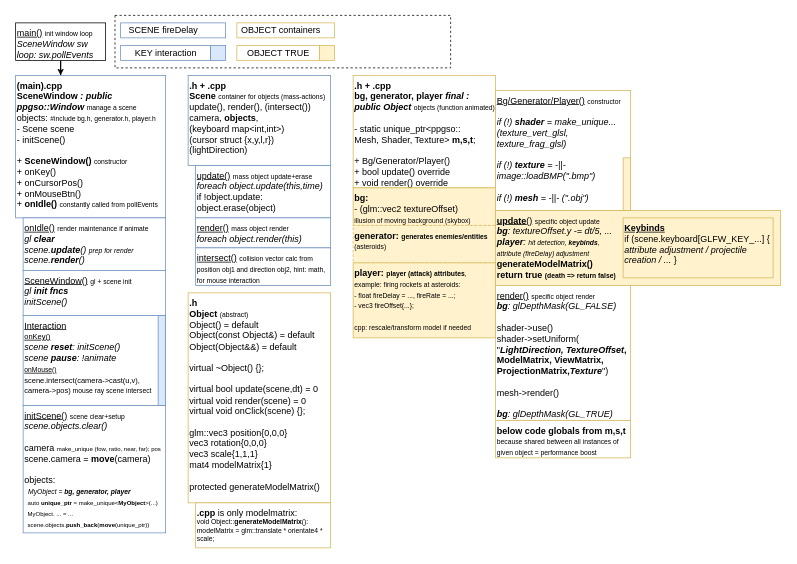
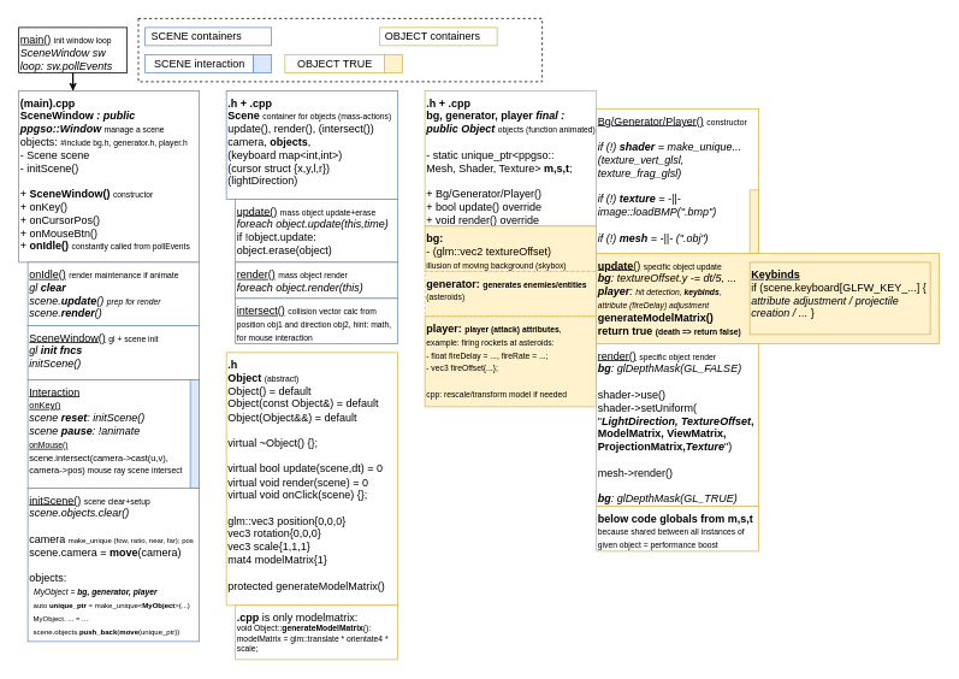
  <mxCell id="0" />
  <mxCell id="1" parent="0" />
  <mxCell id="2" value="" style="rounded=0;whiteSpace=wrap;html=1;fontStyle=0;align=left;verticalAlign=top;dashed=1;" vertex="1" parent="1"><mxGeometry x="152.5" width="447.5" height="70" as="geometry" y="20" /></mxCell>
  <mxCell id="3" style="edgeStyle=orthogonalEdgeStyle;rounded=0;orthogonalLoop=1;jettySize=auto;html=1;entryX=0.3;entryY=0;entryDx=0;entryDy=0;entryPerimeter=0;" parent="1" source="4" target="5" edge="1"><mxGeometry relative="1" as="geometry" /></mxCell>
  <mxCell id="4" value="&lt;u&gt;main()&lt;/u&gt;&amp;nbsp;&lt;font style=&quot;font-size: 9px&quot;&gt;init window loop&lt;/font&gt;&lt;br&gt;&lt;i&gt;SceneWindow sw&lt;br&gt;loop: sw.pollEvents&lt;/i&gt;" style="rounded=0;whiteSpace=wrap;html=1;fontStyle=0;align=left;verticalAlign=top;" parent="1" vertex="1"><mxGeometry x="20" y="30" width="120" height="50" as="geometry" /></mxCell>
  <mxCell id="5" value="&lt;b&gt;(main).cpp&lt;br&gt;SceneWindow &lt;i&gt;: public ppgso::Window&lt;/i&gt;&amp;nbsp;&lt;/b&gt;&lt;font style=&quot;font-size: 9px&quot;&gt;manage a scene&lt;br&gt;&lt;/font&gt;objects: &lt;font style=&quot;font-size: 9px&quot;&gt;#include bg.h, generator.h, player.h&lt;/font&gt;&lt;br&gt;- Scene scene&lt;br&gt;- initScene()&lt;br&gt;&lt;br&gt;+ &lt;b&gt;SceneWindow() &lt;/b&gt;&lt;font style=&quot;font-size: 9px&quot;&gt;constructor&lt;/font&gt;&lt;br&gt;+ onKey()&lt;br&gt;+ onCursorPos()&lt;br&gt;+ onMouseBtn()&lt;br&gt;+ &lt;b&gt;onIdle()&lt;/b&gt; &lt;font style=&quot;font-size: 9px&quot;&gt;constantly called from pollEvents&lt;/font&gt;" style="rounded=0;whiteSpace=wrap;html=1;align=left;verticalAlign=top;fillColor=#ffffff;strokeColor=#6c8ebf;" parent="1" vertex="1"><mxGeometry x="20" y="100" width="200" height="190" as="geometry" /></mxCell>
  <mxCell id="6" value="&lt;div&gt;&lt;b&gt;.h + .cpp&lt;/b&gt;&lt;/div&gt;&lt;div&gt;&lt;b&gt;Scene&amp;nbsp;&lt;/b&gt;&lt;font style=&quot;font-size: 9px&quot;&gt;container for objects (mass-actions)&lt;/font&gt;&lt;/div&gt;&lt;font&gt;&lt;div style=&quot;font-size: 9px&quot;&gt;&lt;span style=&quot;font-size: 12px&quot;&gt;update(), render(), (intersect())&lt;/span&gt;&lt;/div&gt;&lt;div style=&quot;font-size: 9px&quot;&gt;&lt;span style=&quot;font-size: 12px&quot;&gt;camera, &lt;b&gt;objects&lt;/b&gt;,&lt;/span&gt;&lt;/div&gt;&lt;div style=&quot;font-size: 9px&quot;&gt;&lt;span style=&quot;font-size: 12px&quot;&gt;(keyboard map&amp;lt;int,int&amp;gt;)&amp;nbsp;&lt;/span&gt;&lt;/div&gt;&lt;div style=&quot;font-size: 9px&quot;&gt;&lt;span style=&quot;font-size: 12px&quot;&gt;(cursor struct {x,y,l,r})&lt;/span&gt;&lt;/div&gt;&lt;div style=&quot;font-size: 9px&quot;&gt;&lt;span style=&quot;font-size: 12px&quot;&gt;(lightDirection)&lt;/span&gt;&lt;span style=&quot;font-size: 12px&quot;&gt;&lt;br&gt;&lt;/span&gt;&lt;/div&gt;&lt;/font&gt;" style="rounded=0;whiteSpace=wrap;html=1;align=left;verticalAlign=top;fillColor=#ffffff;strokeColor=#6c8ebf;" parent="1" vertex="1"><mxGeometry x="250" y="100" width="190" height="120" as="geometry" /></mxCell>
  <mxCell id="7" value="&lt;u&gt;onIdle()&lt;/u&gt;&amp;nbsp;&lt;font style=&quot;font-size: 9px&quot;&gt;render maintenance if animate&lt;/font&gt;&lt;br&gt;&lt;i&gt;gl &lt;b&gt;clear&lt;/b&gt;&lt;/i&gt;&lt;br&gt;&lt;i&gt;scene.&lt;b&gt;update&lt;/b&gt;() &lt;font style=&quot;font-size: 9px&quot;&gt;prep for render&lt;/font&gt;&lt;br&gt;scene.&lt;b&gt;render&lt;/b&gt;()&lt;/i&gt;" style="rounded=0;whiteSpace=wrap;html=1;align=left;verticalAlign=top;fillColor=#ffffff;strokeColor=#6c8ebf;" parent="1" vertex="1"><mxGeometry x="30" y="290" width="190" height="70" as="geometry" /></mxCell>
  <mxCell id="8" value="&lt;u&gt;SceneWindow()&lt;/u&gt;&amp;nbsp;&lt;font style=&quot;font-size: 9px&quot;&gt;gl + scene init&lt;/font&gt;&lt;br&gt;&lt;i&gt;gl &lt;b&gt;init fncs&lt;/b&gt;&lt;/i&gt;&lt;br&gt;&lt;i&gt;initScene()&lt;/i&gt;" style="rounded=0;whiteSpace=wrap;html=1;align=left;verticalAlign=top;fillColor=#ffffff;strokeColor=#6c8ebf;" parent="1" vertex="1"><mxGeometry x="30" y="360" width="190" height="60" as="geometry" /></mxCell>
  <mxCell id="9" value="&lt;font&gt;&lt;u&gt;&lt;font style=&quot;font-size: 12px&quot;&gt;Interaction&lt;/font&gt;&lt;br&gt;&lt;font size=&quot;1&quot;&gt;onKey()&lt;/font&gt;&lt;/u&gt;&lt;/font&gt;&lt;br&gt;&lt;i&gt;scene &lt;b&gt;reset&lt;/b&gt;: initScene()&lt;/i&gt;&lt;br&gt;&lt;i&gt;scene &lt;b&gt;pause&lt;/b&gt;: !animate&lt;/i&gt;&lt;br&gt;&lt;font&gt;&lt;u style=&quot;font-size: 9px&quot;&gt;onMouse()&lt;/u&gt;&lt;br&gt;&lt;font size=&quot;1&quot;&gt;scene.intersect(camera-&amp;gt;cast(u,v), camera-&amp;gt;pos)&lt;/font&gt;&lt;/font&gt;&lt;font style=&quot;font-size: 9px&quot;&gt; mouse ray scene intersect&lt;/font&gt;" style="rounded=0;whiteSpace=wrap;html=1;align=left;verticalAlign=top;fillColor=#ffffff;strokeColor=#6c8ebf;" parent="1" vertex="1"><mxGeometry x="30" y="420" width="190" height="120" as="geometry" /></mxCell>
  <mxCell id="10" value="&lt;u&gt;initScene()&lt;/u&gt;&amp;nbsp;&lt;font style=&quot;font-size: 9px&quot;&gt;scene clear+setup&lt;/font&gt;&lt;br&gt;&lt;i&gt;scene.objects.clear()&lt;br&gt;&lt;/i&gt;&lt;br&gt;camera &lt;font style=&quot;font-size: 8px&quot;&gt;make_unique (fow, ratio, near, far); pos&lt;br&gt;&lt;/font&gt;scene.camera = &lt;b&gt;move&lt;/b&gt;(camera)&lt;br&gt;&lt;br&gt;objects:&lt;br&gt;&lt;span style=&quot;font-size: 9px&quot;&gt;&amp;nbsp;&lt;i&gt; MyObject =&amp;nbsp;&lt;b&gt;bg, generator, player&lt;/b&gt;&lt;/i&gt;&lt;/span&gt;&lt;br&gt;&lt;font&gt;&lt;span style=&quot;font-size: 8px&quot;&gt;&amp;nbsp; auto &lt;/span&gt;&lt;b style=&quot;font-size: 8px&quot;&gt;unique_ptr &lt;/b&gt;&lt;span style=&quot;font-size: 8px&quot;&gt;= make_unique&amp;lt;&lt;/span&gt;&lt;b style=&quot;font-size: 8px&quot;&gt;MyObject&lt;/b&gt;&lt;span style=&quot;font-size: 8px&quot;&gt;&amp;gt;(...)&lt;/span&gt;&lt;br&gt;&lt;span style=&quot;font-size: 8px&quot;&gt;&amp;nbsp; MyObject. ... = ...&lt;/span&gt;&lt;br&gt;&lt;span style=&quot;font-size: 8px&quot;&gt;&amp;nbsp; scene.objects.&lt;/span&gt;&lt;b style=&quot;font-size: 8px&quot;&gt;push_back&lt;/b&gt;&lt;span style=&quot;font-size: 8px&quot;&gt;(&lt;b&gt;move&lt;/b&gt;(&lt;/span&gt;&lt;font style=&quot;font-size: 8px&quot;&gt;unique_ptr)&lt;/font&gt;&lt;span style=&quot;font-size: 8px&quot;&gt;)&lt;/span&gt;&lt;br&gt;&lt;br&gt;&lt;/font&gt;" style="rounded=0;whiteSpace=wrap;html=1;align=left;verticalAlign=top;fillColor=#ffffff;strokeColor=#6c8ebf;" parent="1" vertex="1"><mxGeometry x="30" y="540" width="190" height="170" as="geometry" /></mxCell>
  <mxCell id="11" value="&lt;u&gt;update()&lt;/u&gt;&amp;nbsp;&lt;font style=&quot;font-size: 9px&quot;&gt;mass object update+erase&lt;/font&gt;&lt;br&gt;&lt;i&gt;foreach object.update(this,time)&lt;br&gt;&lt;/i&gt;if !object.update: object.erase(object)" style="rounded=0;whiteSpace=wrap;html=1;align=left;verticalAlign=top;fillColor=#ffffff;strokeColor=#6c8ebf;" vertex="1" parent="1"><mxGeometry x="260" y="220" width="180" height="70" as="geometry" /></mxCell>
  <mxCell id="12" value="&lt;u&gt;render()&lt;/u&gt;&amp;nbsp;&lt;font style=&quot;font-size: 9px&quot;&gt;mass object render&lt;/font&gt;&lt;br&gt;&lt;i&gt;foreach object.render(this)&lt;/i&gt;" style="rounded=0;whiteSpace=wrap;html=1;align=left;verticalAlign=top;fillColor=#ffffff;strokeColor=#6c8ebf;" vertex="1" parent="1"><mxGeometry x="260" y="290" width="180" height="40" as="geometry" /></mxCell>
  <mxCell id="13" value="&lt;u&gt;intersect()&lt;/u&gt;&amp;nbsp;&lt;font style=&quot;font-size: 9px&quot;&gt;collision vector calc from position obj1 and direction obj2, hint: math, for mouse interaction&lt;/font&gt;" style="rounded=0;whiteSpace=wrap;html=1;align=left;verticalAlign=top;fillColor=#ffffff;strokeColor=#6c8ebf;" vertex="1" parent="1"><mxGeometry x="260" y="330" width="180" height="50" as="geometry" /></mxCell>
  <mxCell id="14" value="&lt;div&gt;&lt;b&gt;.h&lt;/b&gt;&lt;/div&gt;&lt;div&gt;&lt;b&gt;Object &lt;/b&gt;&lt;font style=&quot;font-size: 9px&quot;&gt;(abstract)&lt;/font&gt;&lt;/div&gt;&lt;font&gt;&lt;div&gt;Object() = default&lt;/div&gt;&lt;div&gt;Object(const Object&amp;amp;) = default&lt;/div&gt;&lt;div&gt;Object(Object&amp;amp;&amp;amp;) = default&lt;/div&gt;&lt;div&gt;&lt;br&gt;&lt;/div&gt;&lt;div&gt;virtual ~Object() {};&lt;/div&gt;&lt;div&gt;&lt;br&gt;&lt;/div&gt;&lt;div&gt;virtual bool update(scene,dt) = 0&lt;/div&gt;&lt;div&gt;virtual void render(scene) = 0&lt;/div&gt;&lt;div&gt;virtual void onClick(scene) {};&lt;/div&gt;&lt;div&gt;&lt;br&gt;&lt;/div&gt;&lt;div&gt;glm::vec3 position{0,0,0}&lt;/div&gt;&lt;div&gt;vec3 rotation{0,0,0}&lt;/div&gt;&lt;div&gt;vec3 scale{1,1,1}&lt;/div&gt;&lt;div&gt;mat4 modelMatrix{1}&lt;/div&gt;&lt;div&gt;&lt;br&gt;&lt;/div&gt;&lt;div&gt;protected generateModelMatrix()&lt;/div&gt;&lt;div&gt;&lt;br&gt;&lt;/div&gt;&lt;/font&gt;" style="rounded=0;whiteSpace=wrap;html=1;align=left;verticalAlign=top;fillColor=#ffffff;strokeColor=#d6b656;" vertex="1" parent="1"><mxGeometry x="250" y="390" width="190" height="280" as="geometry" /></mxCell>
  <mxCell id="15" value="&lt;div&gt;&lt;b&gt;.h + .cpp&lt;/b&gt;&lt;/div&gt;&lt;div&gt;&lt;b&gt;bg, generator, player &lt;i&gt;final :&lt;/i&gt; &lt;i&gt;public Object&lt;/i&gt;&amp;nbsp;&lt;/b&gt;&lt;font style=&quot;font-size: 9px&quot;&gt;objects (function animated)&lt;/font&gt;&lt;/div&gt;&lt;font&gt;&lt;div&gt;&lt;br&gt;&lt;/div&gt;&lt;div&gt;- static unique_ptr&amp;lt;ppgso::&lt;/div&gt;&lt;div&gt;Mesh, Shader, Texture&amp;gt; &lt;b&gt;m,s,t&lt;/b&gt;;&lt;/div&gt;&lt;div&gt;&lt;br&gt;&lt;/div&gt;&lt;div&gt;+ Bg/Generator/Player()&lt;/div&gt;&lt;div&gt;+ bool update() override&lt;/div&gt;&lt;div&gt;+ void render() override&lt;/div&gt;&lt;div&gt;&lt;br&gt;&lt;/div&gt;&lt;div&gt;&lt;br&gt;&lt;/div&gt;&lt;/font&gt;" style="rounded=0;whiteSpace=wrap;html=1;align=left;verticalAlign=top;fillColor=#ffffff;strokeColor=#d6b656;" vertex="1" parent="1"><mxGeometry x="470" y="100" width="190" height="150" as="geometry" /></mxCell>
  <mxCell id="16" value="&lt;div&gt;&lt;b&gt;.cpp&lt;/b&gt; is only modelmatrix:&lt;/div&gt;&lt;div style=&quot;font-size: 9px&quot;&gt;&lt;font style=&quot;font-size: 9px&quot;&gt;void Object::&lt;b&gt;generateModelMatrix&lt;/b&gt;():&lt;/font&gt;&lt;/div&gt;&lt;div style=&quot;font-size: 9px&quot;&gt;&lt;font style=&quot;font-size: 9px&quot;&gt;modelMatrix = glm::translate * orientate4 * scale;&lt;/font&gt;&lt;/div&gt;" style="rounded=0;whiteSpace=wrap;html=1;align=left;verticalAlign=top;fillColor=#ffffff;strokeColor=#d6b656;" vertex="1" parent="1"><mxGeometry x="260" y="670" width="180" height="60" as="geometry" /></mxCell>
  <mxCell id="17" value="&lt;div&gt;&lt;b&gt;bg:&amp;nbsp;&lt;/b&gt;&lt;/div&gt;- (glm::vec2 textureOffset)&lt;br&gt;&lt;font style=&quot;font-size: 9px&quot;&gt;illusion of moving background (skybox)&lt;/font&gt;" style="rounded=0;whiteSpace=wrap;html=1;align=left;verticalAlign=top;fillColor=#fff2cc;strokeColor=#d6b656;" vertex="1" parent="1"><mxGeometry x="470" y="250" width="190" height="50" as="geometry" /></mxCell>
  <mxCell id="18" value="&lt;div&gt;&lt;b&gt;generator: &lt;/b&gt;&lt;font style=&quot;font-size: 9px&quot;&gt;&lt;b&gt;generates enemies/entities&lt;/b&gt; (asteroids)&lt;/font&gt;&lt;/div&gt;" style="rounded=0;whiteSpace=wrap;html=1;align=left;verticalAlign=top;fillColor=#fff2cc;strokeColor=#d6b656;dashed=1;" vertex="1" parent="1"><mxGeometry x="470" y="300" width="190" height="50" as="geometry" /></mxCell>
  <mxCell id="19" value="&lt;b&gt;player: &lt;/b&gt;&lt;font style=&quot;font-size: 9px&quot;&gt;&lt;b&gt;player (attack) attributes&lt;/b&gt;, example: firing rockets at asteroids:&lt;br&gt;- float fireDelay = ..., fireRate = ...;&lt;br&gt;- vec3 fireOffset{...};&lt;br&gt;&lt;br&gt;cpp: rescale/transform model if needed&lt;br&gt;&lt;/font&gt;" style="rounded=0;whiteSpace=wrap;html=1;align=left;verticalAlign=top;fillColor=#fff2cc;strokeColor=#d6b656;" vertex="1" parent="1"><mxGeometry x="470" y="350" width="190" height="100" as="geometry" /></mxCell>
  <mxCell id="20" value="&lt;u&gt;Bg/Generator/Player()&lt;/u&gt;&amp;nbsp;&lt;font style=&quot;font-size: 9px&quot;&gt;constructor&lt;/font&gt;&lt;br&gt;&lt;i&gt;&lt;br&gt;if (!) &lt;b&gt;shader &lt;/b&gt;= make_unique... &lt;font style=&quot;font-size: 12px&quot;&gt;(texture_vert_glsl, texture_frag_glsl)&lt;/font&gt;&lt;br&gt;&lt;br&gt;if (!) &lt;b&gt;texture &lt;/b&gt;= -||- image::loadBMP(&quot;.bmp&quot;)&lt;br&gt;&lt;br&gt;if (!) &lt;b&gt;mesh&amp;nbsp;&lt;/b&gt;= -||- (&quot;.obj&quot;)&lt;br&gt;&lt;/i&gt;" style="rounded=0;whiteSpace=wrap;html=1;align=left;verticalAlign=top;fillColor=#ffffff;strokeColor=#d6b656;" vertex="1" parent="1"><mxGeometry x="660" y="120" width="180" height="160" as="geometry" /></mxCell>
  <mxCell id="21" value="&lt;u&gt;&lt;b&gt;update&lt;/b&gt;()&lt;/u&gt;&amp;nbsp;&lt;font style=&quot;font-size: 9px&quot;&gt;specific object update&lt;/font&gt;&lt;br&gt;&lt;i&gt;&lt;b&gt;bg&lt;/b&gt;: textureOffset.y -= dt/5, ...&lt;br&gt;&lt;b&gt;player&lt;/b&gt;: &lt;font style=&quot;font-size: 9px&quot;&gt;hit detection, &lt;b&gt;keybinds&lt;/b&gt;, &lt;br&gt;attribute (fireDelay) adjustment&lt;/font&gt;&lt;/i&gt;&lt;br&gt;&lt;b&gt;generateModelMatrix()&lt;br&gt;return true &lt;font style=&quot;font-size: 9px&quot;&gt;(death =&amp;gt; return false)&lt;/font&gt;&lt;/b&gt;" style="rounded=0;whiteSpace=wrap;html=1;align=left;verticalAlign=top;fillColor=#fff2cc;strokeColor=#d6b656;" vertex="1" parent="1"><mxGeometry x="660" y="280" width="380" height="100" as="geometry" /></mxCell>
  <mxCell id="22" value="&lt;u&gt;render()&lt;/u&gt;&amp;nbsp;&lt;font style=&quot;font-size: 9px&quot;&gt;specific object render&lt;/font&gt;&lt;br&gt;&lt;b style=&quot;font-style: italic&quot;&gt;bg&lt;/b&gt;&lt;i&gt;: glDepthMask(GL_FALSE)&lt;/i&gt;&lt;br&gt;&lt;br&gt;shader-&amp;gt;use()&lt;br&gt;shader-&amp;gt;setUniform(&lt;br&gt;&quot;&lt;i&gt;&lt;b&gt;LightDirection,&amp;nbsp;&lt;/b&gt;&lt;/i&gt;&lt;b&gt;&lt;i&gt;TextureOffset&lt;/i&gt;, ModelMatrix, ViewMatrix, ProjectionMatrix,&lt;i&gt;Texture&lt;/i&gt;&lt;/b&gt;&quot;)&lt;br&gt;&lt;br&gt;mesh-&amp;gt;render()&lt;br&gt;&lt;br&gt;&lt;i&gt;&lt;b&gt;bg&lt;/b&gt;: glDepthMask(GL_TRUE)&lt;/i&gt;&lt;i&gt;&lt;br&gt;&lt;/i&gt;" style="rounded=0;whiteSpace=wrap;html=1;align=left;verticalAlign=top;fillColor=#ffffff;strokeColor=#d6b656;" vertex="1" parent="1"><mxGeometry x="660" y="380" width="180" height="180" as="geometry" /></mxCell>
  <mxCell id="23" value="&lt;div&gt;&lt;b&gt;below code globals from m,s,t&lt;/b&gt;&lt;/div&gt;&lt;div&gt;&lt;font style=&quot;font-size: 9px&quot;&gt;because shared between all instances of given object = performance boost&lt;/font&gt;&lt;/div&gt;" style="rounded=0;whiteSpace=wrap;html=1;align=left;verticalAlign=top;fillColor=#ffffff;strokeColor=#d6b656;" vertex="1" parent="1"><mxGeometry x="660" y="560" width="180" height="50" as="geometry" /></mxCell>
- <mxCell id="24" value="OBJECT containers&amp;nbsp; &amp;nbsp;&amp;nbsp;" style="text;html=1;align=center;verticalAlign=middle;resizable=0;points=[];autosize=1;fillColor=none;strokeColor=#d6b656;" vertex="1" parent="1"><mxGeometry x="315" y="30" width="130" height="20" as="geometry" /></mxCell>
+ <mxCell id="24" value="OBJECT containers&amp;nbsp; &amp;nbsp;&amp;nbsp;" style="text;html=1;align=center;verticalAlign=middle;resizable=0;points=[];autosize=1;fillColor=none;strokeColor=#d6b656;" vertex="1" parent="1"><mxGeometry x="420" y="30" width="130" height="20" as="geometry" /></mxCell>
  <mxCell id="25" value="" style="rounded=0;whiteSpace=wrap;html=1;align=left;verticalAlign=top;fillColor=#fff2cc;strokeColor=#d6b656;" vertex="1" parent="1"><mxGeometry x="830" y="210" width="10" height="70" as="geometry" /></mxCell>
  <mxCell id="26" value="OBJECT TRUE" style="text;html=1;align=center;verticalAlign=middle;resizable=0;points=[];autosize=1;fillColor=none;strokeColor=#d6b656;" vertex="1" parent="1"><mxGeometry x="315" y="60" width="110" height="20" as="geometry" /></mxCell>
  <mxCell id="27" value="" style="rounded=0;whiteSpace=wrap;html=1;align=left;verticalAlign=top;fillColor=#fff2cc;strokeColor=#d6b656;" vertex="1" parent="1"><mxGeometry x="425" y="60" width="20" height="20" as="geometry" /></mxCell>
- <mxCell id="28" value="SCENE fireDelay&amp;nbsp; &amp;nbsp; &amp;nbsp; &amp;nbsp;&amp;nbsp;" style="text;html=1;align=center;verticalAlign=middle;resizable=0;points=[];autosize=1;fillColor=none;strokeColor=#6c8ebf;" vertex="1" parent="1"><mxGeometry x="160" y="30" width="140" height="20" as="geometry" /></mxCell>
- <mxCell id="29" value="KEY interaction" style="text;html=1;align=center;verticalAlign=middle;resizable=0;points=[];autosize=1;fillColor=none;strokeColor=#6c8ebf;" vertex="1" parent="1"><mxGeometry x="160" y="60" width="120" height="20" as="geometry" /></mxCell>
+ <mxCell id="28" value="SCENE containers&amp;nbsp; &amp;nbsp; &amp;nbsp; &amp;nbsp;&amp;nbsp;" style="text;html=1;align=center;verticalAlign=middle;resizable=0;points=[];autosize=1;fillColor=none;strokeColor=#6c8ebf;" vertex="1" parent="1"><mxGeometry x="160" y="30" width="140" height="20" as="geometry" /></mxCell>
+ <mxCell id="29" value="SCENE interaction" style="text;html=1;align=center;verticalAlign=middle;resizable=0;points=[];autosize=1;fillColor=none;strokeColor=#6c8ebf;" vertex="1" parent="1"><mxGeometry x="160" y="60" width="120" height="20" as="geometry" /></mxCell>
  <mxCell id="30" value="" style="rounded=0;whiteSpace=wrap;html=1;align=left;verticalAlign=top;fillColor=#dae8fc;strokeColor=#6c8ebf;" vertex="1" parent="1"><mxGeometry x="280" y="60" width="20" height="20" as="geometry" /></mxCell>
  <mxCell id="31" value="" style="rounded=0;whiteSpace=wrap;html=1;align=left;verticalAlign=top;fillColor=#dae8fc;strokeColor=#6c8ebf;" vertex="1" parent="1"><mxGeometry x="210" y="420" width="10" height="120" as="geometry" /></mxCell>
  <mxCell id="32" value="&lt;b&gt;&lt;u&gt;Keybinds&lt;br&gt;&lt;/u&gt;&lt;/b&gt;if (scene.keyboard[GLFW_KEY_...] { &lt;i&gt;attribute adjustment / projectile creation / ... &lt;/i&gt;}" style="rounded=0;whiteSpace=wrap;html=1;align=left;verticalAlign=top;fillColor=#fff2cc;strokeColor=#d6b656;" vertex="1" parent="1"><mxGeometry x="830" y="290" width="200" height="80" as="geometry" /></mxCell>
